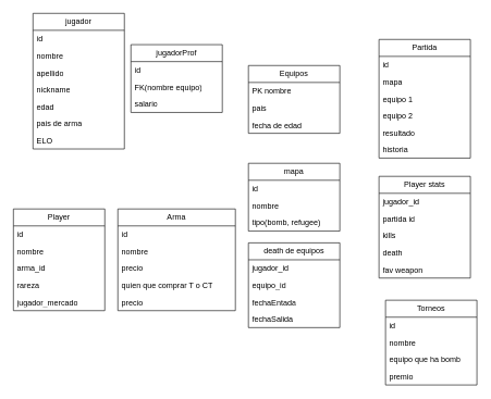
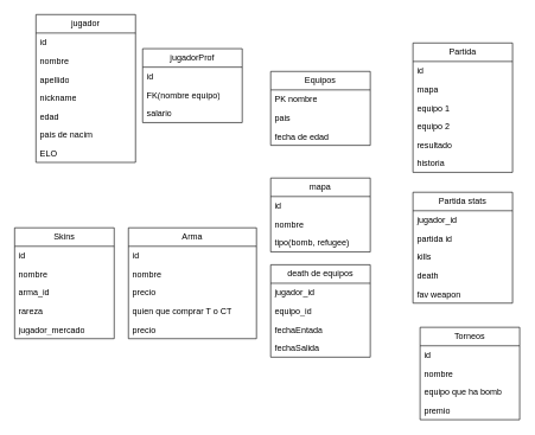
  <mxCell id="0" />
  <mxCell id="1" parent="0" />
  <mxCell id="2" value="jugador" style="swimlane;fontStyle=0;childLayout=stackLayout;horizontal=1;startSize=26;fillColor=none;horizontalStack=0;resizeParent=1;resizeParentMax=0;resizeLast=0;collapsible=1;marginBottom=0;whiteSpace=wrap;html=1;" parent="1" vertex="1"><mxGeometry x="50" y="20" width="140" height="208" as="geometry" /></mxCell>
  <mxCell id="3" value="id" style="text;strokeColor=none;fillColor=none;align=left;verticalAlign=top;spacingLeft=4;spacingRight=4;overflow=hidden;rotatable=0;points=[[0,0.5],[1,0.5]];portConstraint=eastwest;whiteSpace=wrap;html=1;" parent="2" vertex="1"><mxGeometry y="26" width="140" height="26" as="geometry" /></mxCell>
  <mxCell id="4" value="nombre" style="text;strokeColor=none;fillColor=none;align=left;verticalAlign=top;spacingLeft=4;spacingRight=4;overflow=hidden;rotatable=0;points=[[0,0.5],[1,0.5]];portConstraint=eastwest;whiteSpace=wrap;html=1;" parent="2" vertex="1"><mxGeometry y="52" width="140" height="26" as="geometry" /></mxCell>
  <mxCell id="5" value="apellido" style="text;strokeColor=none;fillColor=none;align=left;verticalAlign=top;spacingLeft=4;spacingRight=4;overflow=hidden;rotatable=0;points=[[0,0.5],[1,0.5]];portConstraint=eastwest;whiteSpace=wrap;html=1;" parent="2" vertex="1"><mxGeometry y="78" width="140" height="26" as="geometry" /></mxCell>
  <mxCell id="6" value="nickname" style="text;strokeColor=none;fillColor=none;align=left;verticalAlign=top;spacingLeft=4;spacingRight=4;overflow=hidden;rotatable=0;points=[[0,0.5],[1,0.5]];portConstraint=eastwest;whiteSpace=wrap;html=1;" parent="2" vertex="1"><mxGeometry y="104" width="140" height="26" as="geometry" /></mxCell>
  <mxCell id="7" value="edad" style="text;strokeColor=none;fillColor=none;align=left;verticalAlign=top;spacingLeft=4;spacingRight=4;overflow=hidden;rotatable=0;points=[[0,0.5],[1,0.5]];portConstraint=eastwest;whiteSpace=wrap;html=1;" parent="2" vertex="1"><mxGeometry y="130" width="140" height="26" as="geometry" /></mxCell>
- <mxCell id="8" value="pais de arma" style="text;strokeColor=none;fillColor=none;align=left;verticalAlign=top;spacingLeft=4;spacingRight=4;overflow=hidden;rotatable=0;points=[[0,0.5],[1,0.5]];portConstraint=eastwest;whiteSpace=wrap;html=1;" parent="2" vertex="1"><mxGeometry y="156" width="140" height="26" as="geometry" /></mxCell>
+ <mxCell id="8" value="pais de nacim" style="text;strokeColor=none;fillColor=none;align=left;verticalAlign=top;spacingLeft=4;spacingRight=4;overflow=hidden;rotatable=0;points=[[0,0.5],[1,0.5]];portConstraint=eastwest;whiteSpace=wrap;html=1;" parent="2" vertex="1"><mxGeometry y="156" width="140" height="26" as="geometry" /></mxCell>
  <mxCell id="9" value="ELO" style="text;strokeColor=none;fillColor=none;align=left;verticalAlign=top;spacingLeft=4;spacingRight=4;overflow=hidden;rotatable=0;points=[[0,0.5],[1,0.5]];portConstraint=eastwest;whiteSpace=wrap;html=1;" parent="2" vertex="1"><mxGeometry y="182" width="140" height="26" as="geometry" /></mxCell>
  <mxCell id="10" value="Equipos" style="swimlane;fontStyle=0;childLayout=stackLayout;horizontal=1;startSize=26;fillColor=none;horizontalStack=0;resizeParent=1;resizeParentMax=0;resizeLast=0;collapsible=1;marginBottom=0;whiteSpace=wrap;html=1;" parent="1" vertex="1"><mxGeometry x="380" y="100" width="140" height="104" as="geometry" /></mxCell>
  <mxCell id="11" value="PK nombre" style="text;strokeColor=none;fillColor=none;align=left;verticalAlign=top;spacingLeft=4;spacingRight=4;overflow=hidden;rotatable=0;points=[[0,0.5],[1,0.5]];portConstraint=eastwest;whiteSpace=wrap;html=1;" parent="10" vertex="1"><mxGeometry y="26" width="140" height="26" as="geometry" /></mxCell>
  <mxCell id="12" value="pais&amp;nbsp;" style="text;strokeColor=none;fillColor=none;align=left;verticalAlign=top;spacingLeft=4;spacingRight=4;overflow=hidden;rotatable=0;points=[[0,0.5],[1,0.5]];portConstraint=eastwest;whiteSpace=wrap;html=1;" parent="10" vertex="1"><mxGeometry y="52" width="140" height="26" as="geometry" /></mxCell>
  <mxCell id="13" value="fecha de edad" style="text;strokeColor=none;fillColor=none;align=left;verticalAlign=top;spacingLeft=4;spacingRight=4;overflow=hidden;rotatable=0;points=[[0,0.5],[1,0.5]];portConstraint=eastwest;whiteSpace=wrap;html=1;" parent="10" vertex="1"><mxGeometry y="78" width="140" height="26" as="geometry" /></mxCell>
  <mxCell id="14" value="Partida" style="swimlane;fontStyle=0;childLayout=stackLayout;horizontal=1;startSize=26;fillColor=none;horizontalStack=0;resizeParent=1;resizeParentMax=0;resizeLast=0;collapsible=1;marginBottom=0;whiteSpace=wrap;html=1;" parent="1" vertex="1"><mxGeometry x="580" y="60" width="140" height="182" as="geometry" /></mxCell>
  <mxCell id="15" value="id" style="text;strokeColor=none;fillColor=none;align=left;verticalAlign=top;spacingLeft=4;spacingRight=4;overflow=hidden;rotatable=0;points=[[0,0.5],[1,0.5]];portConstraint=eastwest;whiteSpace=wrap;html=1;" parent="14" vertex="1"><mxGeometry y="26" width="140" height="26" as="geometry" /></mxCell>
  <mxCell id="16" value="mapa" style="text;strokeColor=none;fillColor=none;align=left;verticalAlign=top;spacingLeft=4;spacingRight=4;overflow=hidden;rotatable=0;points=[[0,0.5],[1,0.5]];portConstraint=eastwest;whiteSpace=wrap;html=1;" parent="14" vertex="1"><mxGeometry y="52" width="140" height="26" as="geometry" /></mxCell>
  <mxCell id="17" value="equipo 1" style="text;strokeColor=none;fillColor=none;align=left;verticalAlign=top;spacingLeft=4;spacingRight=4;overflow=hidden;rotatable=0;points=[[0,0.5],[1,0.5]];portConstraint=eastwest;whiteSpace=wrap;html=1;" parent="14" vertex="1"><mxGeometry y="78" width="140" height="26" as="geometry" /></mxCell>
  <mxCell id="18" value="equipo 2" style="text;strokeColor=none;fillColor=none;align=left;verticalAlign=top;spacingLeft=4;spacingRight=4;overflow=hidden;rotatable=0;points=[[0,0.5],[1,0.5]];portConstraint=eastwest;whiteSpace=wrap;html=1;" parent="14" vertex="1"><mxGeometry y="104" width="140" height="26" as="geometry" /></mxCell>
  <mxCell id="19" value="resultado" style="text;strokeColor=none;fillColor=none;align=left;verticalAlign=top;spacingLeft=4;spacingRight=4;overflow=hidden;rotatable=0;points=[[0,0.5],[1,0.5]];portConstraint=eastwest;whiteSpace=wrap;html=1;" parent="14" vertex="1"><mxGeometry y="130" width="140" height="26" as="geometry" /></mxCell>
  <mxCell id="20" value="historia" style="text;strokeColor=none;fillColor=none;align=left;verticalAlign=top;spacingLeft=4;spacingRight=4;overflow=hidden;rotatable=0;points=[[0,0.5],[1,0.5]];portConstraint=eastwest;whiteSpace=wrap;html=1;" parent="14" vertex="1"><mxGeometry y="156" width="140" height="26" as="geometry" /></mxCell>
  <mxCell id="21" value="Arma" style="swimlane;fontStyle=0;childLayout=stackLayout;horizontal=1;startSize=26;fillColor=none;horizontalStack=0;resizeParent=1;resizeParentMax=0;resizeLast=0;collapsible=1;marginBottom=0;whiteSpace=wrap;html=1;" parent="1" vertex="1"><mxGeometry x="180" y="320" width="180" height="156" as="geometry" /></mxCell>
  <mxCell id="22" value="id" style="text;strokeColor=none;fillColor=none;align=left;verticalAlign=top;spacingLeft=4;spacingRight=4;overflow=hidden;rotatable=0;points=[[0,0.5],[1,0.5]];portConstraint=eastwest;whiteSpace=wrap;html=1;" parent="21" vertex="1"><mxGeometry y="26" width="180" height="26" as="geometry" /></mxCell>
  <mxCell id="23" value="nombre" style="text;strokeColor=none;fillColor=none;align=left;verticalAlign=top;spacingLeft=4;spacingRight=4;overflow=hidden;rotatable=0;points=[[0,0.5],[1,0.5]];portConstraint=eastwest;whiteSpace=wrap;html=1;" parent="21" vertex="1"><mxGeometry y="52" width="180" height="26" as="geometry" /></mxCell>
  <mxCell id="24" value="precio" style="text;strokeColor=none;fillColor=none;align=left;verticalAlign=top;spacingLeft=4;spacingRight=4;overflow=hidden;rotatable=0;points=[[0,0.5],[1,0.5]];portConstraint=eastwest;whiteSpace=wrap;html=1;" parent="21" vertex="1"><mxGeometry y="78" width="180" height="26" as="geometry" /></mxCell>
  <mxCell id="25" value="quien que comprar T o CT" style="text;strokeColor=none;fillColor=none;align=left;verticalAlign=top;spacingLeft=4;spacingRight=4;overflow=hidden;rotatable=0;points=[[0,0.5],[1,0.5]];portConstraint=eastwest;whiteSpace=wrap;html=1;" parent="21" vertex="1"><mxGeometry y="104" width="180" height="26" as="geometry" /></mxCell>
  <mxCell id="26" value="precio" style="text;strokeColor=none;fillColor=none;align=left;verticalAlign=top;spacingLeft=4;spacingRight=4;overflow=hidden;rotatable=0;points=[[0,0.5],[1,0.5]];portConstraint=eastwest;whiteSpace=wrap;html=1;" parent="21" vertex="1"><mxGeometry y="130" width="180" height="26" as="geometry" /></mxCell>
  <mxCell id="27" value="mapa" style="swimlane;fontStyle=0;childLayout=stackLayout;horizontal=1;startSize=26;fillColor=none;horizontalStack=0;resizeParent=1;resizeParentMax=0;resizeLast=0;collapsible=1;marginBottom=0;whiteSpace=wrap;html=1;" parent="1" vertex="1"><mxGeometry x="380" y="250" width="140" height="104" as="geometry" /></mxCell>
  <mxCell id="28" value="id" style="text;strokeColor=none;fillColor=none;align=left;verticalAlign=top;spacingLeft=4;spacingRight=4;overflow=hidden;rotatable=0;points=[[0,0.5],[1,0.5]];portConstraint=eastwest;whiteSpace=wrap;html=1;" parent="27" vertex="1"><mxGeometry y="26" width="140" height="26" as="geometry" /></mxCell>
  <mxCell id="29" value="nombre" style="text;strokeColor=none;fillColor=none;align=left;verticalAlign=top;spacingLeft=4;spacingRight=4;overflow=hidden;rotatable=0;points=[[0,0.5],[1,0.5]];portConstraint=eastwest;whiteSpace=wrap;html=1;" parent="27" vertex="1"><mxGeometry y="52" width="140" height="26" as="geometry" /></mxCell>
  <mxCell id="30" value="tipo(bomb, refugee)" style="text;strokeColor=none;fillColor=none;align=left;verticalAlign=top;spacingLeft=4;spacingRight=4;overflow=hidden;rotatable=0;points=[[0,0.5],[1,0.5]];portConstraint=eastwest;whiteSpace=wrap;html=1;" parent="27" vertex="1"><mxGeometry y="78" width="140" height="26" as="geometry" /></mxCell>
- <mxCell id="31" value="Player stats" style="swimlane;fontStyle=0;childLayout=stackLayout;horizontal=1;startSize=26;fillColor=none;horizontalStack=0;resizeParent=1;resizeParentMax=0;resizeLast=0;collapsible=1;marginBottom=0;whiteSpace=wrap;html=1;" parent="1" vertex="1"><mxGeometry x="580" y="270" width="140" height="156" as="geometry" /></mxCell>
+ <mxCell id="31" value="Partida stats" style="swimlane;fontStyle=0;childLayout=stackLayout;horizontal=1;startSize=26;fillColor=none;horizontalStack=0;resizeParent=1;resizeParentMax=0;resizeLast=0;collapsible=1;marginBottom=0;whiteSpace=wrap;html=1;" parent="1" vertex="1"><mxGeometry x="580" y="270" width="140" height="156" as="geometry" /></mxCell>
  <mxCell id="32" value="jugador_id" style="text;strokeColor=none;fillColor=none;align=left;verticalAlign=top;spacingLeft=4;spacingRight=4;overflow=hidden;rotatable=0;points=[[0,0.5],[1,0.5]];portConstraint=eastwest;whiteSpace=wrap;html=1;" parent="31" vertex="1"><mxGeometry y="26" width="140" height="26" as="geometry" /></mxCell>
  <mxCell id="33" value="partida id" style="text;strokeColor=none;fillColor=none;align=left;verticalAlign=top;spacingLeft=4;spacingRight=4;overflow=hidden;rotatable=0;points=[[0,0.5],[1,0.5]];portConstraint=eastwest;whiteSpace=wrap;html=1;" parent="31" vertex="1"><mxGeometry y="52" width="140" height="26" as="geometry" /></mxCell>
  <mxCell id="34" value="kills" style="text;strokeColor=none;fillColor=none;align=left;verticalAlign=top;spacingLeft=4;spacingRight=4;overflow=hidden;rotatable=0;points=[[0,0.5],[1,0.5]];portConstraint=eastwest;whiteSpace=wrap;html=1;" parent="31" vertex="1"><mxGeometry y="78" width="140" height="26" as="geometry" /></mxCell>
  <mxCell id="35" value="death" style="text;strokeColor=none;fillColor=none;align=left;verticalAlign=top;spacingLeft=4;spacingRight=4;overflow=hidden;rotatable=0;points=[[0,0.5],[1,0.5]];portConstraint=eastwest;whiteSpace=wrap;html=1;" parent="31" vertex="1"><mxGeometry y="104" width="140" height="26" as="geometry" /></mxCell>
  <mxCell id="36" value="fav weapon" style="text;strokeColor=none;fillColor=none;align=left;verticalAlign=top;spacingLeft=4;spacingRight=4;overflow=hidden;rotatable=0;points=[[0,0.5],[1,0.5]];portConstraint=eastwest;whiteSpace=wrap;html=1;" parent="31" vertex="1"><mxGeometry y="130" width="140" height="26" as="geometry" /></mxCell>
  <mxCell id="37" value="death de equipos" style="swimlane;fontStyle=0;childLayout=stackLayout;horizontal=1;startSize=26;fillColor=none;horizontalStack=0;resizeParent=1;resizeParentMax=0;resizeLast=0;collapsible=1;marginBottom=0;whiteSpace=wrap;html=1;" parent="1" vertex="1"><mxGeometry x="380" y="372" width="140" height="130" as="geometry" /></mxCell>
  <mxCell id="38" value="jugador_id" style="text;strokeColor=none;fillColor=none;align=left;verticalAlign=top;spacingLeft=4;spacingRight=4;overflow=hidden;rotatable=0;points=[[0,0.5],[1,0.5]];portConstraint=eastwest;whiteSpace=wrap;html=1;" parent="37" vertex="1"><mxGeometry y="26" width="140" height="26" as="geometry" /></mxCell>
  <mxCell id="39" value="equipo_id" style="text;strokeColor=none;fillColor=none;align=left;verticalAlign=top;spacingLeft=4;spacingRight=4;overflow=hidden;rotatable=0;points=[[0,0.5],[1,0.5]];portConstraint=eastwest;whiteSpace=wrap;html=1;" parent="37" vertex="1"><mxGeometry y="52" width="140" height="26" as="geometry" /></mxCell>
  <mxCell id="40" value="fechaEntada" style="text;strokeColor=none;fillColor=none;align=left;verticalAlign=top;spacingLeft=4;spacingRight=4;overflow=hidden;rotatable=0;points=[[0,0.5],[1,0.5]];portConstraint=eastwest;whiteSpace=wrap;html=1;" parent="37" vertex="1"><mxGeometry y="78" width="140" height="26" as="geometry" /></mxCell>
  <mxCell id="41" value="fechaSalida" style="text;strokeColor=none;fillColor=none;align=left;verticalAlign=top;spacingLeft=4;spacingRight=4;overflow=hidden;rotatable=0;points=[[0,0.5],[1,0.5]];portConstraint=eastwest;whiteSpace=wrap;html=1;" parent="37" vertex="1"><mxGeometry y="104" width="140" height="26" as="geometry" /></mxCell>
  <mxCell id="42" value="Torneos" style="swimlane;fontStyle=0;childLayout=stackLayout;horizontal=1;startSize=26;fillColor=none;horizontalStack=0;resizeParent=1;resizeParentMax=0;resizeLast=0;collapsible=1;marginBottom=0;whiteSpace=wrap;html=1;" parent="1" vertex="1"><mxGeometry x="590" y="460" width="140" height="130" as="geometry" /></mxCell>
  <mxCell id="43" value="id&amp;nbsp;" style="text;strokeColor=none;fillColor=none;align=left;verticalAlign=top;spacingLeft=4;spacingRight=4;overflow=hidden;rotatable=0;points=[[0,0.5],[1,0.5]];portConstraint=eastwest;whiteSpace=wrap;html=1;" parent="42" vertex="1"><mxGeometry y="26" width="140" height="26" as="geometry" /></mxCell>
  <mxCell id="44" value="nombre" style="text;strokeColor=none;fillColor=none;align=left;verticalAlign=top;spacingLeft=4;spacingRight=4;overflow=hidden;rotatable=0;points=[[0,0.5],[1,0.5]];portConstraint=eastwest;whiteSpace=wrap;html=1;" parent="42" vertex="1"><mxGeometry y="52" width="140" height="26" as="geometry" /></mxCell>
  <mxCell id="45" value="equipo que ha bomb" style="text;strokeColor=none;fillColor=none;align=left;verticalAlign=top;spacingLeft=4;spacingRight=4;overflow=hidden;rotatable=0;points=[[0,0.5],[1,0.5]];portConstraint=eastwest;whiteSpace=wrap;html=1;" parent="42" vertex="1"><mxGeometry y="78" width="140" height="26" as="geometry" /></mxCell>
  <mxCell id="46" value="premio" style="text;strokeColor=none;fillColor=none;align=left;verticalAlign=top;spacingLeft=4;spacingRight=4;overflow=hidden;rotatable=0;points=[[0,0.5],[1,0.5]];portConstraint=eastwest;whiteSpace=wrap;html=1;" parent="42" vertex="1"><mxGeometry y="104" width="140" height="26" as="geometry" /></mxCell>
  <mxCell id="47" value="jugadorProf" style="swimlane;fontStyle=0;childLayout=stackLayout;horizontal=1;startSize=26;fillColor=none;horizontalStack=0;resizeParent=1;resizeParentMax=0;resizeLast=0;collapsible=1;marginBottom=0;whiteSpace=wrap;html=1;" parent="1" vertex="1"><mxGeometry x="200" y="68" width="140" height="104" as="geometry" /></mxCell>
  <mxCell id="48" value="id" style="text;strokeColor=none;fillColor=none;align=left;verticalAlign=top;spacingLeft=4;spacingRight=4;overflow=hidden;rotatable=0;points=[[0,0.5],[1,0.5]];portConstraint=eastwest;whiteSpace=wrap;html=1;" parent="47" vertex="1"><mxGeometry y="26" width="140" height="26" as="geometry" /></mxCell>
  <mxCell id="49" value="FK(nombre equipo)" style="text;strokeColor=none;fillColor=none;align=left;verticalAlign=top;spacingLeft=4;spacingRight=4;overflow=hidden;rotatable=0;points=[[0,0.5],[1,0.5]];portConstraint=eastwest;whiteSpace=wrap;html=1;" parent="47" vertex="1"><mxGeometry y="52" width="140" height="26" as="geometry" /></mxCell>
  <mxCell id="50" value="salario" style="text;strokeColor=none;fillColor=none;align=left;verticalAlign=top;spacingLeft=4;spacingRight=4;overflow=hidden;rotatable=0;points=[[0,0.5],[1,0.5]];portConstraint=eastwest;whiteSpace=wrap;html=1;" parent="47" vertex="1"><mxGeometry y="78" width="140" height="26" as="geometry" /></mxCell>
- <mxCell id="51" value="Player" style="swimlane;fontStyle=0;childLayout=stackLayout;horizontal=1;startSize=26;fillColor=none;horizontalStack=0;resizeParent=1;resizeParentMax=0;resizeLast=0;collapsible=1;marginBottom=0;whiteSpace=wrap;html=1;" parent="1" vertex="1"><mxGeometry x="20" y="320" width="140" height="156" as="geometry" /></mxCell>
+ <mxCell id="51" value="Skins" style="swimlane;fontStyle=0;childLayout=stackLayout;horizontal=1;startSize=26;fillColor=none;horizontalStack=0;resizeParent=1;resizeParentMax=0;resizeLast=0;collapsible=1;marginBottom=0;whiteSpace=wrap;html=1;" parent="1" vertex="1"><mxGeometry x="20" y="320" width="140" height="156" as="geometry" /></mxCell>
  <mxCell id="52" value="id" style="text;strokeColor=none;fillColor=none;align=left;verticalAlign=top;spacingLeft=4;spacingRight=4;overflow=hidden;rotatable=0;points=[[0,0.5],[1,0.5]];portConstraint=eastwest;whiteSpace=wrap;html=1;" parent="51" vertex="1"><mxGeometry y="26" width="140" height="26" as="geometry" /></mxCell>
  <mxCell id="53" value="nombre" style="text;strokeColor=none;fillColor=none;align=left;verticalAlign=top;spacingLeft=4;spacingRight=4;overflow=hidden;rotatable=0;points=[[0,0.5],[1,0.5]];portConstraint=eastwest;whiteSpace=wrap;html=1;" parent="51" vertex="1"><mxGeometry y="52" width="140" height="26" as="geometry" /></mxCell>
  <mxCell id="54" value="arma_id" style="text;strokeColor=none;fillColor=none;align=left;verticalAlign=top;spacingLeft=4;spacingRight=4;overflow=hidden;rotatable=0;points=[[0,0.5],[1,0.5]];portConstraint=eastwest;whiteSpace=wrap;html=1;" parent="51" vertex="1"><mxGeometry y="78" width="140" height="26" as="geometry" /></mxCell>
  <mxCell id="55" value="rareza" style="text;strokeColor=none;fillColor=none;align=left;verticalAlign=top;spacingLeft=4;spacingRight=4;overflow=hidden;rotatable=0;points=[[0,0.5],[1,0.5]];portConstraint=eastwest;whiteSpace=wrap;html=1;" parent="51" vertex="1"><mxGeometry y="104" width="140" height="26" as="geometry" /></mxCell>
  <mxCell id="56" value="jugador_mercado" style="text;strokeColor=none;fillColor=none;align=left;verticalAlign=top;spacingLeft=4;spacingRight=4;overflow=hidden;rotatable=0;points=[[0,0.5],[1,0.5]];portConstraint=eastwest;whiteSpace=wrap;html=1;" parent="51" vertex="1"><mxGeometry y="130" width="140" height="26" as="geometry" /></mxCell>
